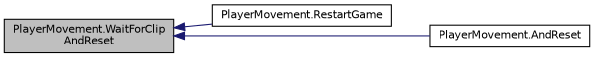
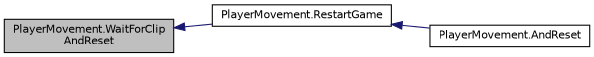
  digraph {
    rankdir=LR
    node [color=black fillcolor=white fontname=Helvetica fontsize=10 shape=record style=filled]
    edge [color=midnightblue dir=back fontname=Helvetica fontsize=10 labelfontname=Helvetica labelfontsize=10 style=solid]
    n1 [fillcolor=grey75 fontcolor=black height=0.2 label="PlayerMovement.WaitForClip\lAndReset" width=0.4]
    n2 [height=0.2 label="PlayerMovement.RestartGame" width=0.4]
    n3 [height=0.2 label="PlayerMovement.AndReset" width=0.4]
    n1 -> n2
-   n1 -> n3
+   n2 -> n3
  }
